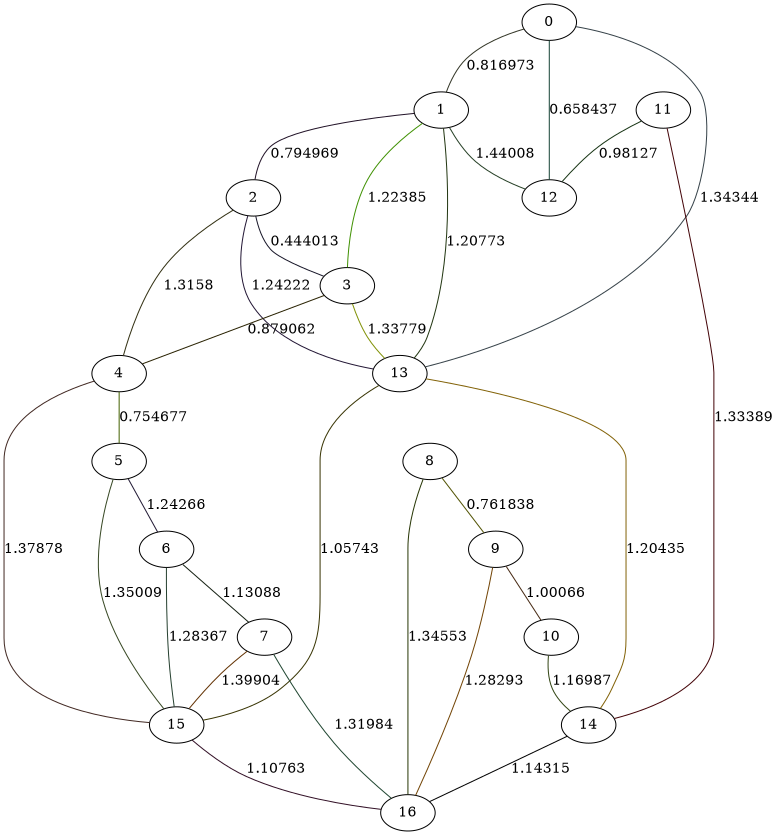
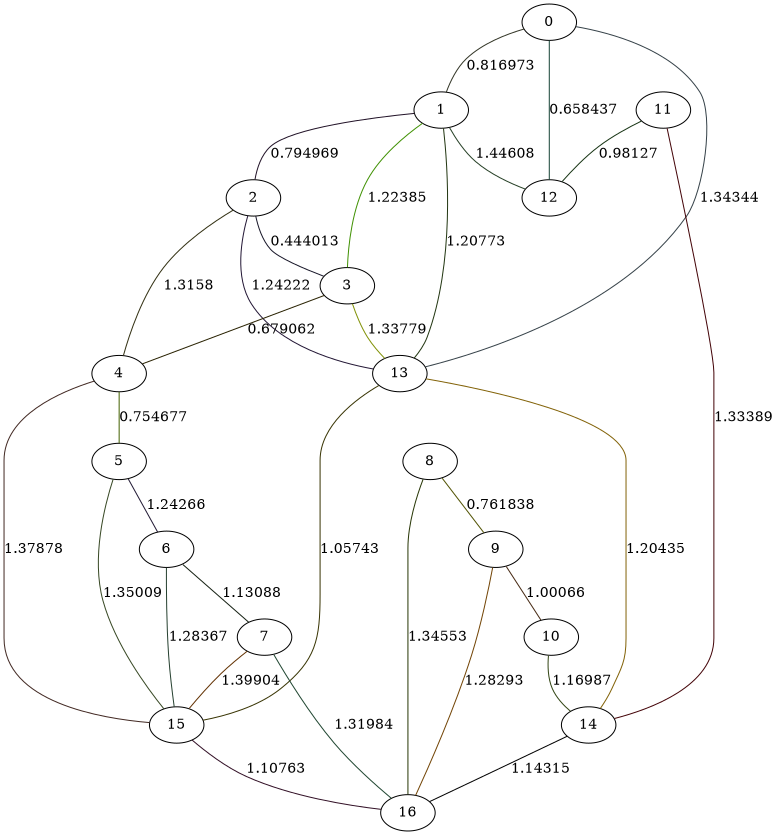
  graph {
    0
    1
    12
    13
    2
    3
    15
    14
    4
    5
    6
    16
    7
    8
    9
    10
    11
    0 -- 1 [color="#333627" label=0.816973]
    0 -- 12 [color="#154335" label=0.658437]
    0 -- 13 [color="#364249" label=1.34344]
-   1 -- 12 [color="#264026" label=1.44008]
+   1 -- 12 [color="#264026" label=1.44608]
    1 -- 13 [color="#223611" label=1.20773]
    1 -- 2 [color="#211227" label=0.794969]
    1 -- 3 [color="#40913" label=1.22385]
    13 -- 15 [color="#38343" label=1.05743]
    13 -- 14 [color="#82628" label=1.20435]
    2 -- 13 [color="#231735" label=1.24222]
    2 -- 3 [color="#181729" label=0.444013]
    2 -- 4 [color="#323012" label=1.3158]
    3 -- 13 [color="#81917" label=1.33779]
-   3 -- 4 [color="#29222" label=0.879062]
+   3 -- 4 [color="#29222" label=0.679062]
    15 -- 16 [color="#321026" label=1.10763]
    14 -- 16 [color="#1449" label=1.14315]
    4 -- 15 [color="#422923" label=1.37878]
    4 -- 5 [color="#43611" label=0.754677]
    5 -- 15 [color="#374824" label=1.35009]
    5 -- 6 [color="#211934" label=1.24266]
    6 -- 15 [color="#264130" label=1.28367]
    6 -- 7 [color="#152013" label=1.13088]
    7 -- 15 [color="#62312" label=1.39904]
    7 -- 16 [color="#204631" label=1.31984]
    8 -- 16 [color="#27365" label=1.34553]
    8 -- 9 [color="#52534" label=0.761838]
    9 -- 16 [color="#72445" label=1.28293]
    9 -- 10 [color="#462913" label=1.00066]
    10 -- 14 [color="#324514" label=1.16987]
    11 -- 12 [color="#173414" label=0.98127]
    11 -- 14 [color="#43037" label=1.33389]
  }
